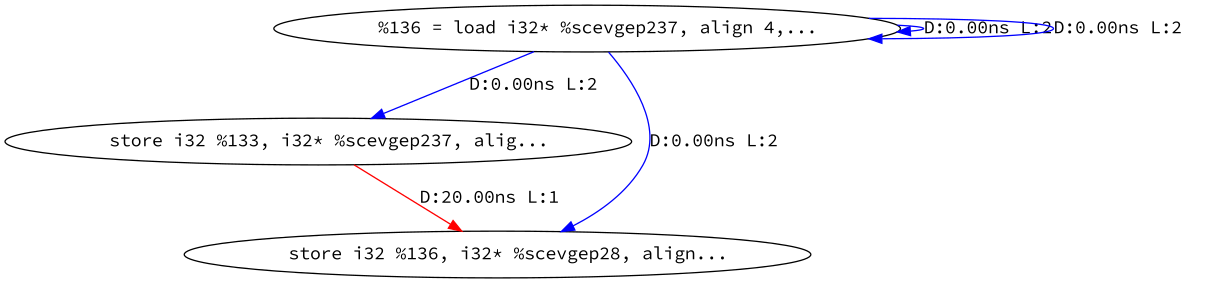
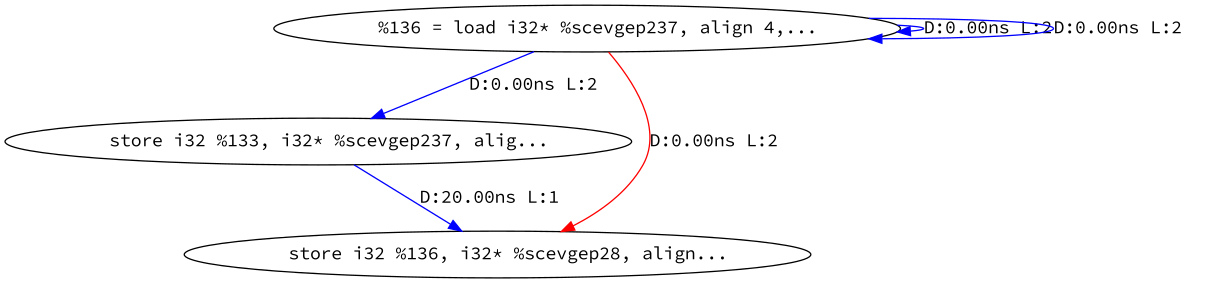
  digraph {
    fontname="Source Code Pro"
    node [fontname="Source Code Pro"]
    edge [color=blue fontname="Source Code Pro"]
    n1 [label="  %136 = load i32* %scevgep237, align 4,..."]
    n2 [label="  store i32 %133, i32* %scevgep237, alig..."]
    n3 [label="  store i32 %136, i32* %scevgep28, align..."]
    n1 -> n1 [label="D:0.00ns L:2"]
    n1 -> n1 [label="D:0.00ns L:2"]
    n1 -> n2 [label="D:0.00ns L:2"]
-   n1 -> n3 [label="D:0.00ns L:2"]
-   n2 -> n3 [color=red label="D:20.00ns L:1"]
+   n1 -> n3 [color=red label="D:0.00ns L:2"]
+   n2 -> n3 [label="D:20.00ns L:1"]
  }
